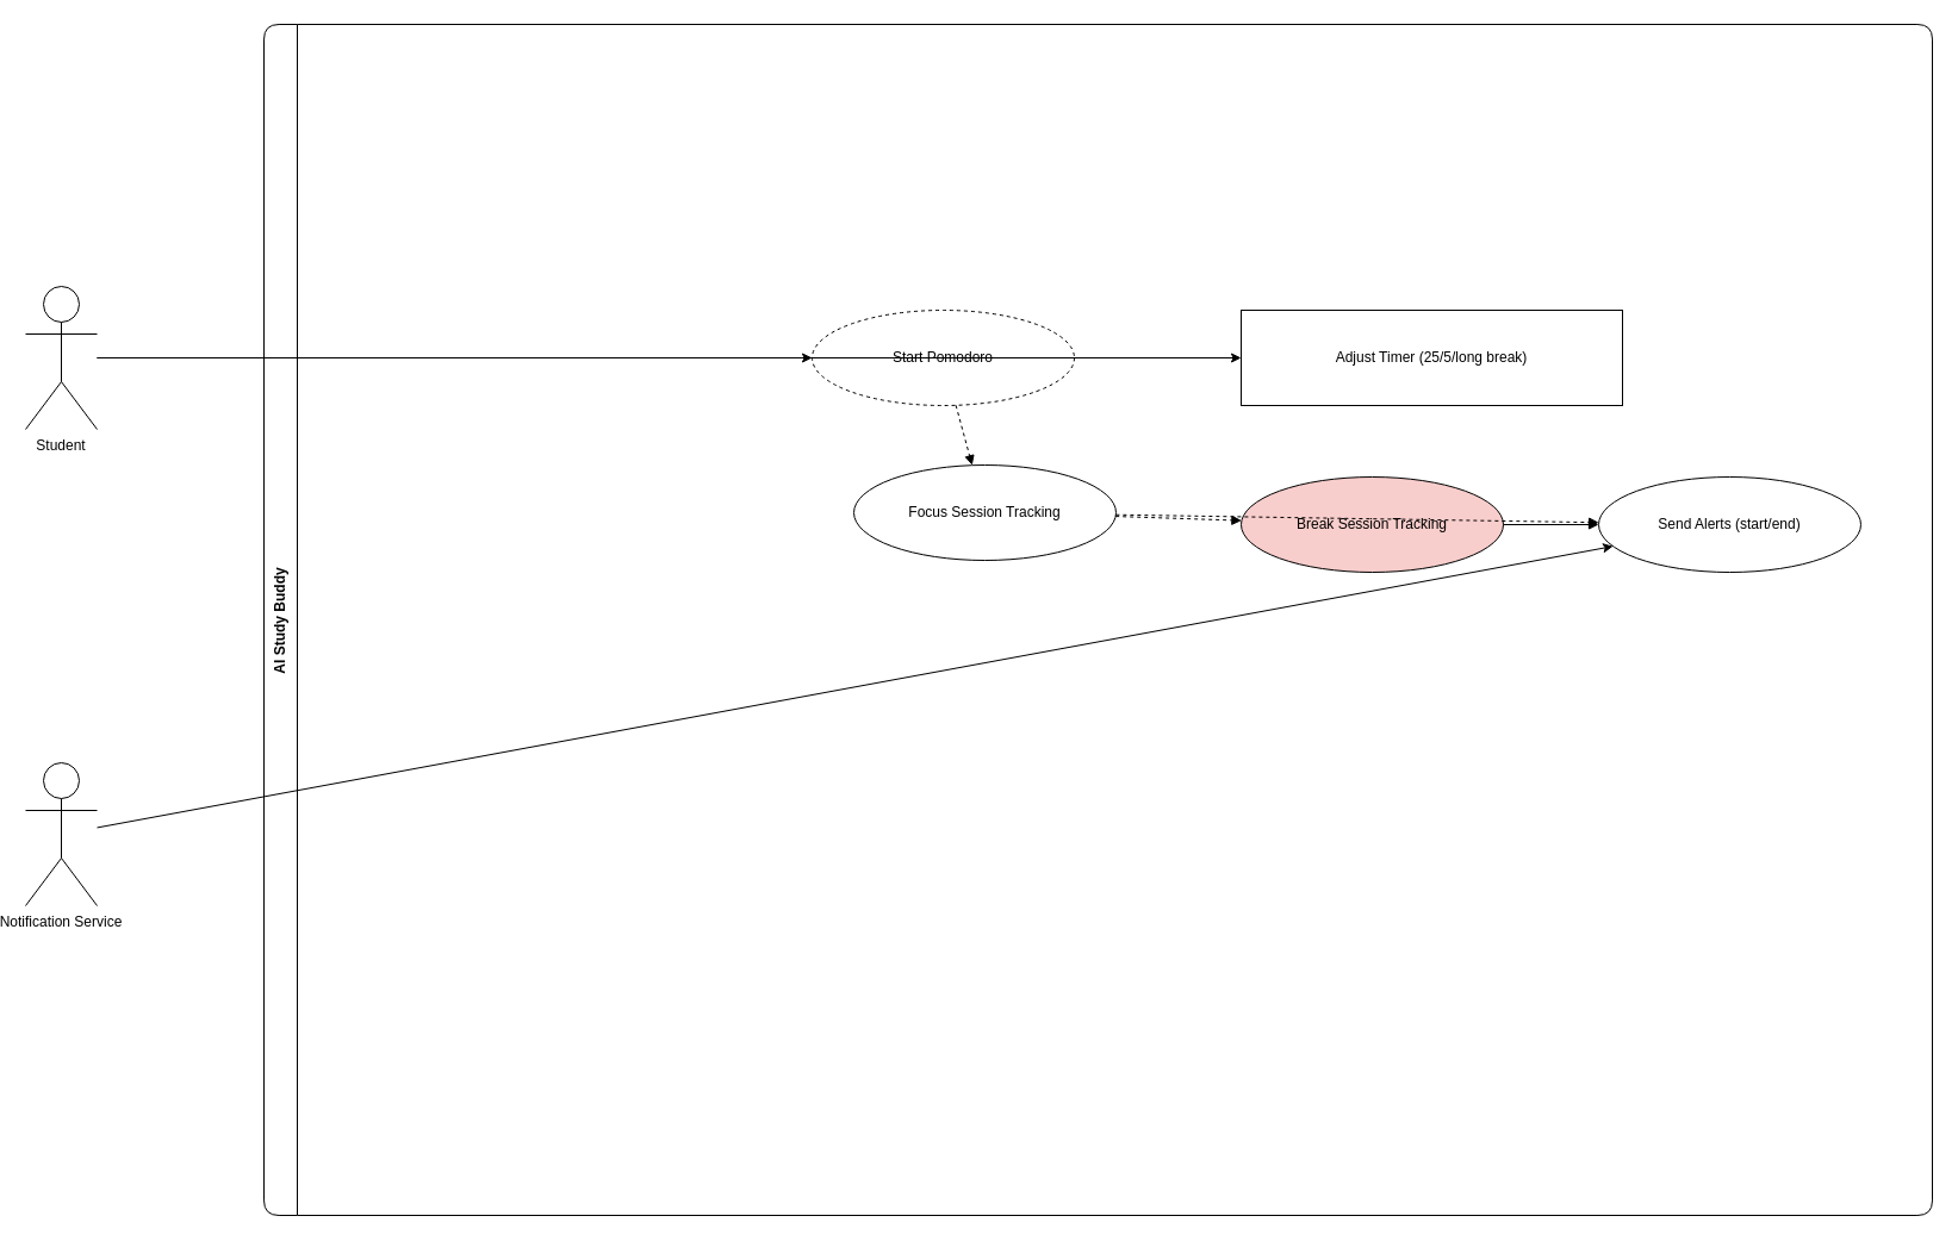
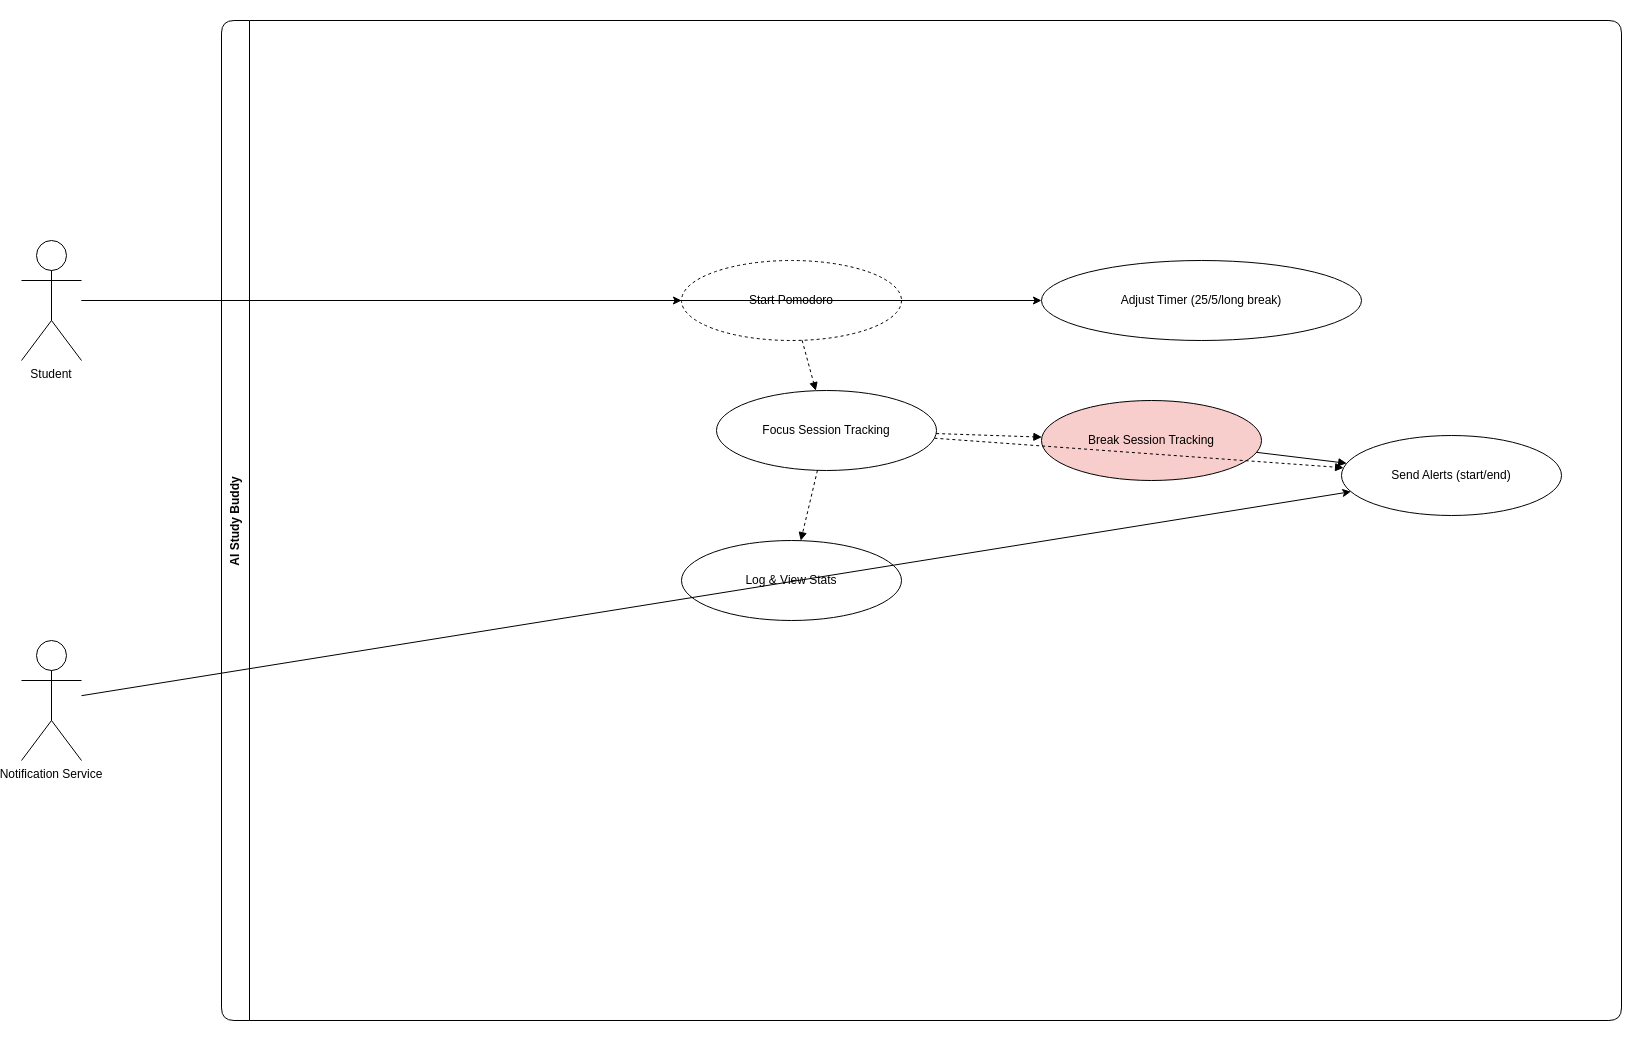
  <mxCell id="0" />
  <mxCell id="1" parent="0" />
  <mxCell id="2" value="AI Study Buddy" style="swimlane;rounded=1;horizontal=0;align=center;verticalAlign=top;startSize=28;collapsible=0;" vertex="1" parent="1"><mxGeometry x="220" y="20" width="1400" height="1000" as="geometry" /></mxCell>
  <mxCell id="3" value="Student" style="shape=umlActor;verticalLabelPosition=bottom;verticalAlign=top;" vertex="1" parent="1"><mxGeometry x="20" y="240" width="60" height="120" as="geometry" /></mxCell>
  <mxCell id="4" value="Notification Service" style="shape=umlActor;verticalLabelPosition=bottom;verticalAlign=top;" vertex="1" parent="1"><mxGeometry x="20" y="640" width="60" height="120" as="geometry" /></mxCell>
  <mxCell id="5" value="Start Pomodoro" style="ellipse;whiteSpace=wrap;html=1;dashed=1;" vertex="1" parent="2"><mxGeometry x="460" y="240" width="220" height="80" as="geometry" /></mxCell>
- <mxCell id="6" value="Adjust Timer (25/5/long break)" style="whiteSpace=wrap;html=1;rounded=0;" vertex="1" parent="2"><mxGeometry x="820" y="240" width="320" height="80" as="geometry" /></mxCell>
+ <mxCell id="6" value="Adjust Timer (25/5/long break)" style="ellipse;whiteSpace=wrap;html=1;" vertex="1" parent="2"><mxGeometry x="820" y="240" width="320" height="80" as="geometry" /></mxCell>
  <mxCell id="7" value="Focus Session Tracking" style="ellipse;whiteSpace=wrap;html=1;" vertex="1" parent="2"><mxGeometry x="495" y="370" width="220" height="80" as="geometry" /></mxCell>
  <mxCell id="8" value="Break Session Tracking" style="ellipse;whiteSpace=wrap;html=1;fillColor=#f8cecc;" vertex="1" parent="2"><mxGeometry x="820" y="380" width="220" height="80" as="geometry" /></mxCell>
- <mxCell id="9" value="Send Alerts (start/end)" style="ellipse;whiteSpace=wrap;html=1;" vertex="1" parent="2"><mxGeometry x="1120" y="380" width="220" height="80" as="geometry" /></mxCell>
+ <mxCell id="9" value="Send Alerts (start/end)" style="ellipse;whiteSpace=wrap;html=1;" vertex="1" parent="2"><mxGeometry x="1120" y="415" width="220" height="80" as="geometry" /></mxCell>
+ <mxCell id="10" value="Log &amp; View Stats" style="ellipse;whiteSpace=wrap;html=1;" vertex="1" parent="2"><mxGeometry x="460" y="520" width="220" height="80" as="geometry" /></mxCell>
  <mxCell id="11" value="" style="endArrow=classic;" edge="1" parent="1" source="3" target="5"><mxGeometry relative="1" as="geometry" /></mxCell>
  <mxCell id="12" value="" style="endArrow=classic;" edge="1" parent="1" source="3" target="6"><mxGeometry relative="1" as="geometry" /></mxCell>
  <mxCell id="13" value="" style="endArrow=block;dashed=1;" edge="1" parent="1" source="5" target="7"><mxGeometry relative="1" as="geometry" /></mxCell>
  <mxCell id="14" value="" style="endArrow=block;dashed=1;" edge="1" parent="1" source="7" target="8"><mxGeometry relative="1" as="geometry" /></mxCell>
  <mxCell id="15" value="" style="endArrow=block;dashed=1;" edge="1" parent="1" source="7" target="9"><mxGeometry relative="1" as="geometry" /></mxCell>
  <mxCell id="16" value="" style="endArrow=block;dashed=0;" edge="1" parent="1" source="8" target="9"><mxGeometry relative="1" as="geometry" /></mxCell>
+ <mxCell id="17" value="" style="endArrow=block;dashed=1;" edge="1" parent="1" source="7" target="10"><mxGeometry relative="1" as="geometry" /></mxCell>
  <mxCell id="18" value="" style="endArrow=classic;" edge="1" parent="1" source="4" target="9"><mxGeometry relative="1" as="geometry" /></mxCell>
